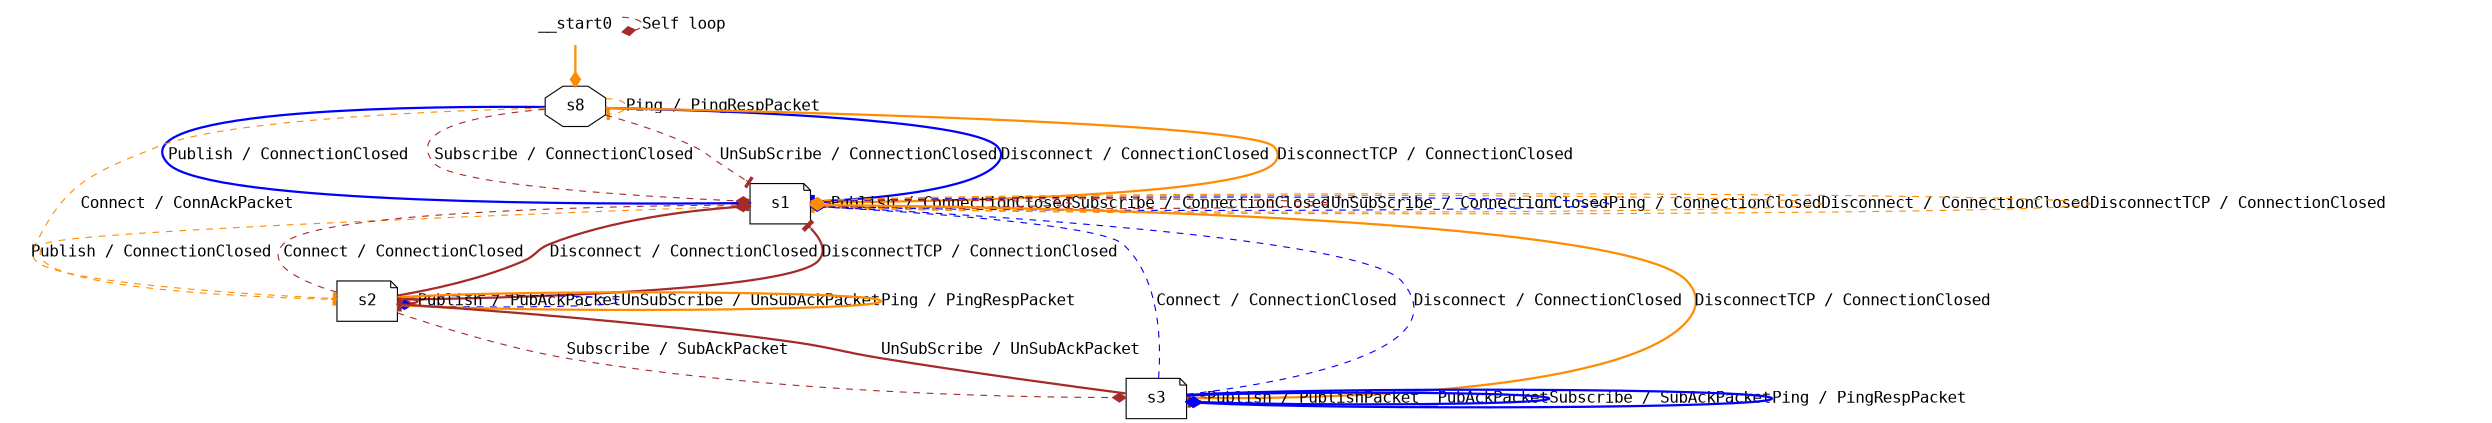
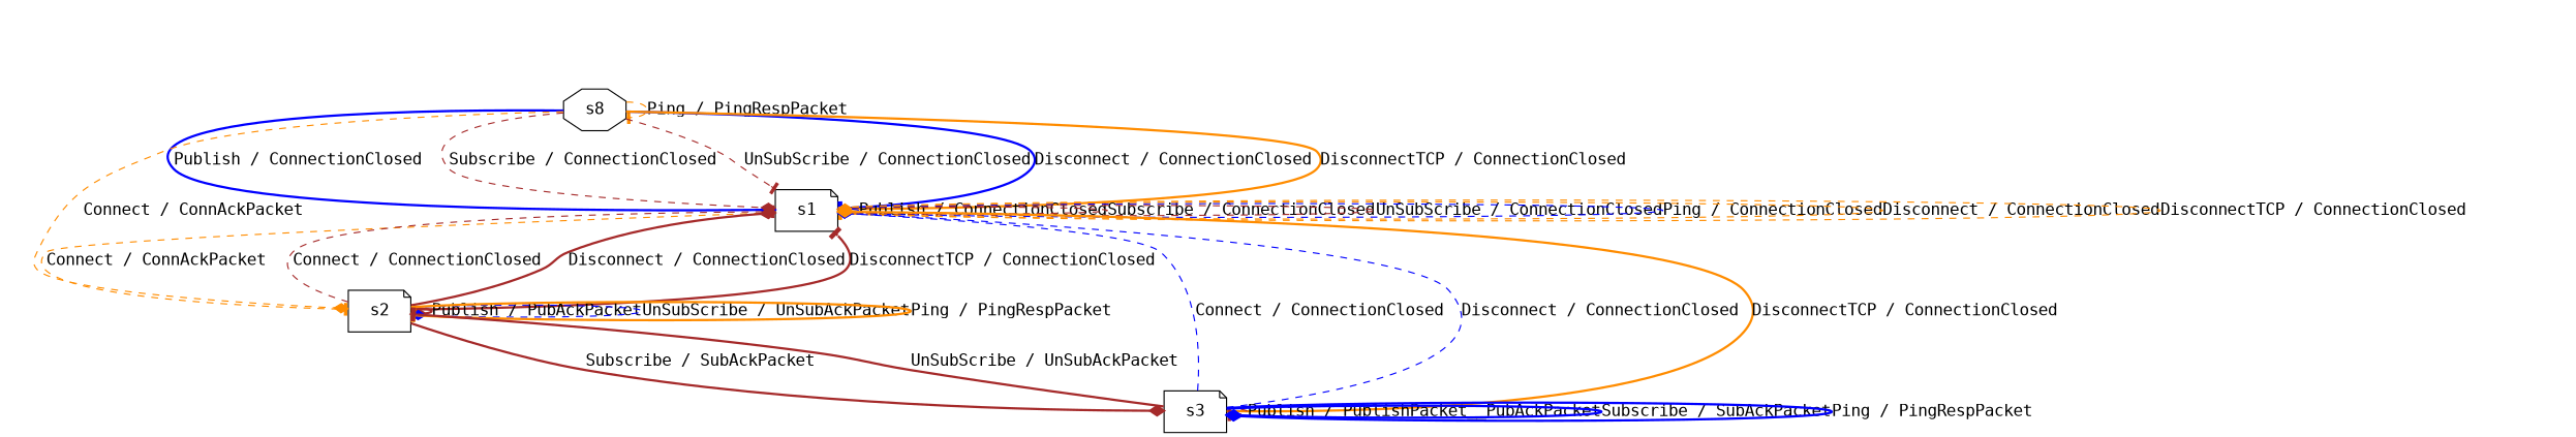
  digraph {
    fontname="DejaVu Sans Mono"
    node [fontname="DejaVu Sans Mono" shape=note]
    edge [arrowhead=diamond color=brown fontname="DejaVu Sans Mono" style=dashed]
-   __start0 [shape=none]
    n2 [label=s8 shape=octagon]
    n3 [label=s1]
    n4 [label=s2]
    n5 [label=s3]
-   __start0 -> __start0 [label="Self loop"]
-   __start0 -> n2 [color=darkorange style=bold]
    n2 -> n2 [arrowhead=tee color=darkorange label="Ping / PingRespPacket"]
    n2 -> n3 [color=blue label="Publish / ConnectionClosed" style=bold]
    n2 -> n3 [label="Subscribe / ConnectionClosed"]
    n2 -> n3 [arrowhead=tee label="UnSubScribe / ConnectionClosed"]
    n2 -> n3 [arrowhead=tee color=blue label="Disconnect / ConnectionClosed" style=bold]
    n2 -> n3 [color=darkorange label="DisconnectTCP / ConnectionClosed" style=bold]
-   n2 -> n4 [arrowhead=tee color=darkorange label="Connect / ConnAckPacket"]
+   n2 -> n4 [color=darkorange label="Connect / ConnAckPacket"]
    n3 -> n3 [color=blue label="Publish / ConnectionClosed"]
    n3 -> n3 [label="Subscribe / ConnectionClosed"]
    n3 -> n3 [label="UnSubScribe / ConnectionClosed"]
    n3 -> n3 [color=blue label="Ping / ConnectionClosed"]
    n3 -> n3 [arrowhead=tee color=darkorange label="Disconnect / ConnectionClosed"]
    n3 -> n3 [arrowhead=tee color=darkorange label="DisconnectTCP / ConnectionClosed"]
-   n3 -> n4 [arrowhead=tee color=darkorange label="Publish / ConnectionClosed"]
+   n3 -> n4 [arrowhead=tee color=darkorange label="Connect / ConnAckPacket"]
    n4 -> n3 [arrowhead=tee label="Connect / ConnectionClosed"]
    n4 -> n3 [label="Disconnect / ConnectionClosed" style=bold]
    n4 -> n3 [arrowhead=tee label="DisconnectTCP / ConnectionClosed" style=bold]
    n4 -> n4 [label="Publish / PubAckPacket" style=bold]
    n4 -> n4 [color=blue label="UnSubScribe / UnSubAckPacket"]
    n4 -> n4 [arrowhead=tee color=darkorange label="Ping / PingRespPacket" style=bold]
-   n4 -> n5 [label="Subscribe / SubAckPacket"]
+   n4 -> n5 [label="Subscribe / SubAckPacket" style=bold]
    n5 -> n3 [color=blue label="Connect / ConnectionClosed"]
    n5 -> n3 [color=blue label="Disconnect / ConnectionClosed"]
    n5 -> n3 [color=darkorange label="DisconnectTCP / ConnectionClosed" style=bold]
    n5 -> n4 [arrowhead=tee label="UnSubScribe / UnSubAckPacket" style=bold]
    n5 -> n5 [arrowhead=tee label="Publish / PublishPacket__PubAckPacket"]
    n5 -> n5 [color=blue label="Subscribe / SubAckPacket" style=bold]
    n5 -> n5 [color=blue label="Ping / PingRespPacket" style=bold]
  }
